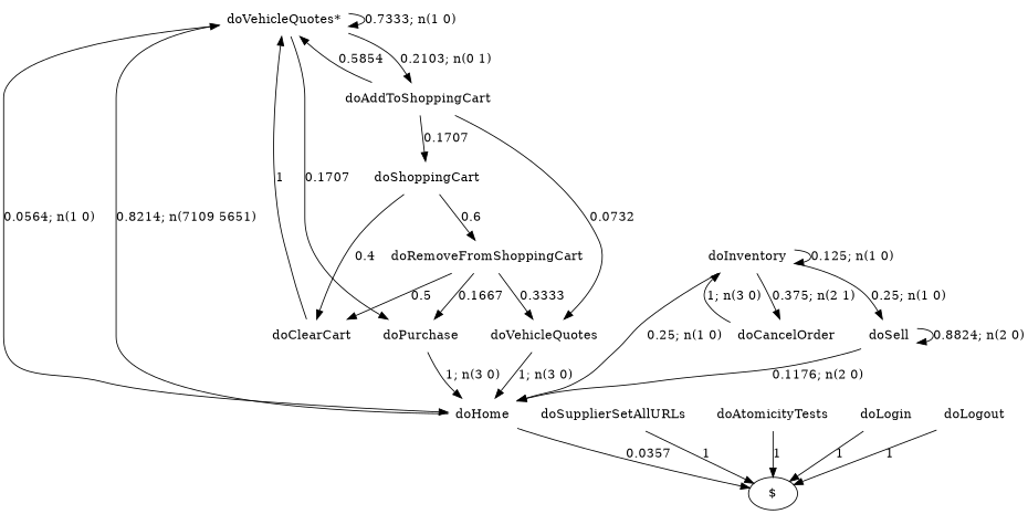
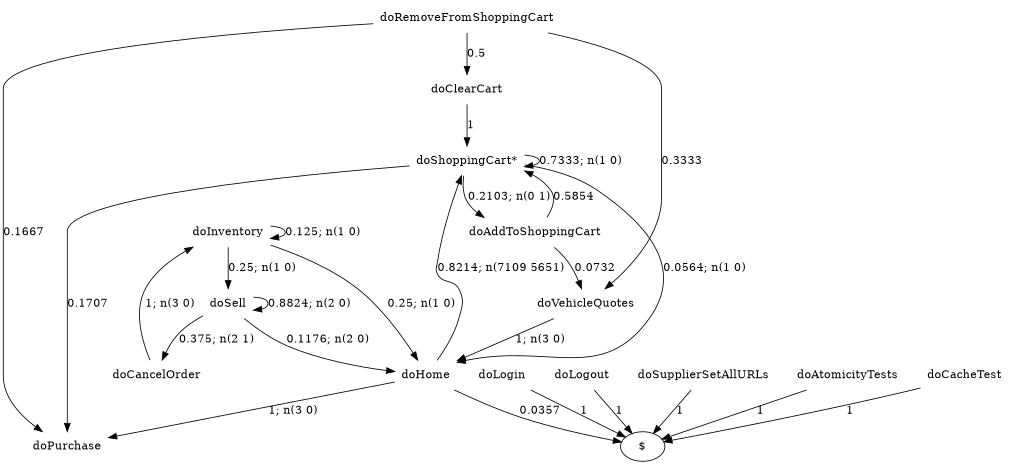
  digraph {
    node [shape=none]
    edge [style=solid]
-   n1 [label="doVehicleQuotes*"]
+   n1 [label="doShoppingCart*"]
    n2 [label=doAddToShoppingCart]
    n3 [label=doHome]
    n4 [label=doPurchase]
    n5 [label=doVehicleQuotes]
-   n6 [label=doShoppingCart]
    "$" [shape=""]
    n8 [label=doSupplierSetAllURLs]
    n9 [label=doAtomicityTests]
+   n10 [label=doCacheTest]
    n11 [label=doLogin]
    n12 [label=doClearCart]
    n13 [label=doRemoveFromShoppingCart]
    n14 [label=doInventory]
    n15 [label=doSell]
    n16 [label=doCancelOrder]
    n17 [label=doLogout]
    n1 -> n1 [label="0.7333; n(1 0)"]
    n1 -> n2 [label="0.2103; n(0 1)"]
    n1 -> n3 [label="0.0564; n(1 0)"]
    n1 -> n4 [label=0.1707]
    n2 -> n1 [label=0.5854]
    n2 -> n5 [label=0.0732]
-   n2 -> n6 [label=0.1707]
    n3 -> n1 [label="0.8214; n(7109 5651)"]
    n3 -> "$" [label=0.0357]
-   n4 -> n3 [label="1; n(3 0)"]
+   n3 -> n4 [label="1; n(3 0)"]
    n5 -> n3 [label="1; n(3 0)"]
-   n6 -> n12 [label=0.4]
-   n6 -> n13 [label=0.6]
    n8 -> "$" [label=1]
    n9 -> "$" [label=1]
+   n10 -> "$" [label=1]
    n11 -> "$" [label=1]
    n12 -> n1 [label=1]
    n13 -> n4 [label=0.1667]
    n13 -> n5 [label=0.3333]
    n13 -> n12 [label=0.5]
    n14 -> n3 [label="0.25; n(1 0)"]
    n14 -> n14 [label="0.125; n(1 0)"]
    n14 -> n15 [label="0.25; n(1 0)"]
-   n14 -> n16 [label="0.375; n(2 1)"]
+   n15 -> n16 [label="0.375; n(2 1)"]
    n15 -> n3 [label="0.1176; n(2 0)"]
    n15 -> n15 [label="0.8824; n(2 0)"]
    n16 -> n14 [label="1; n(3 0)"]
    n17 -> "$" [label=1]
  }
